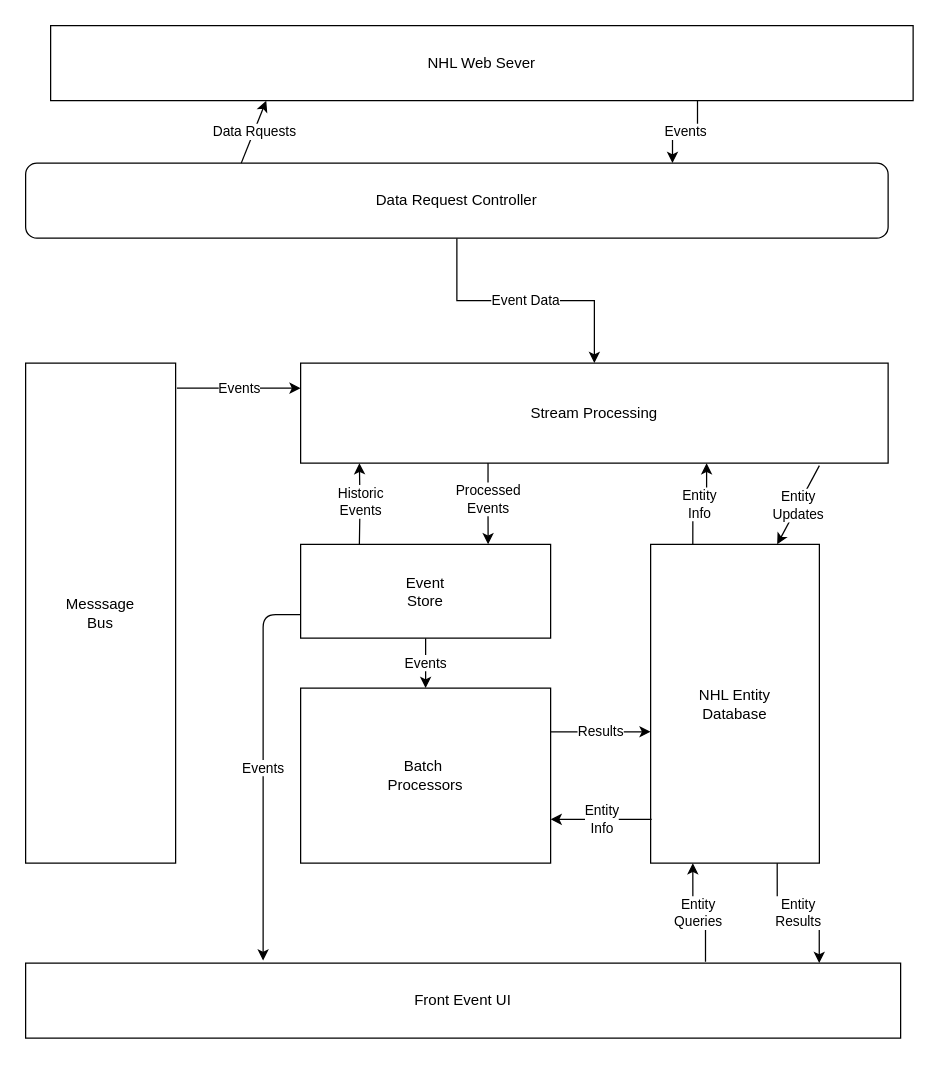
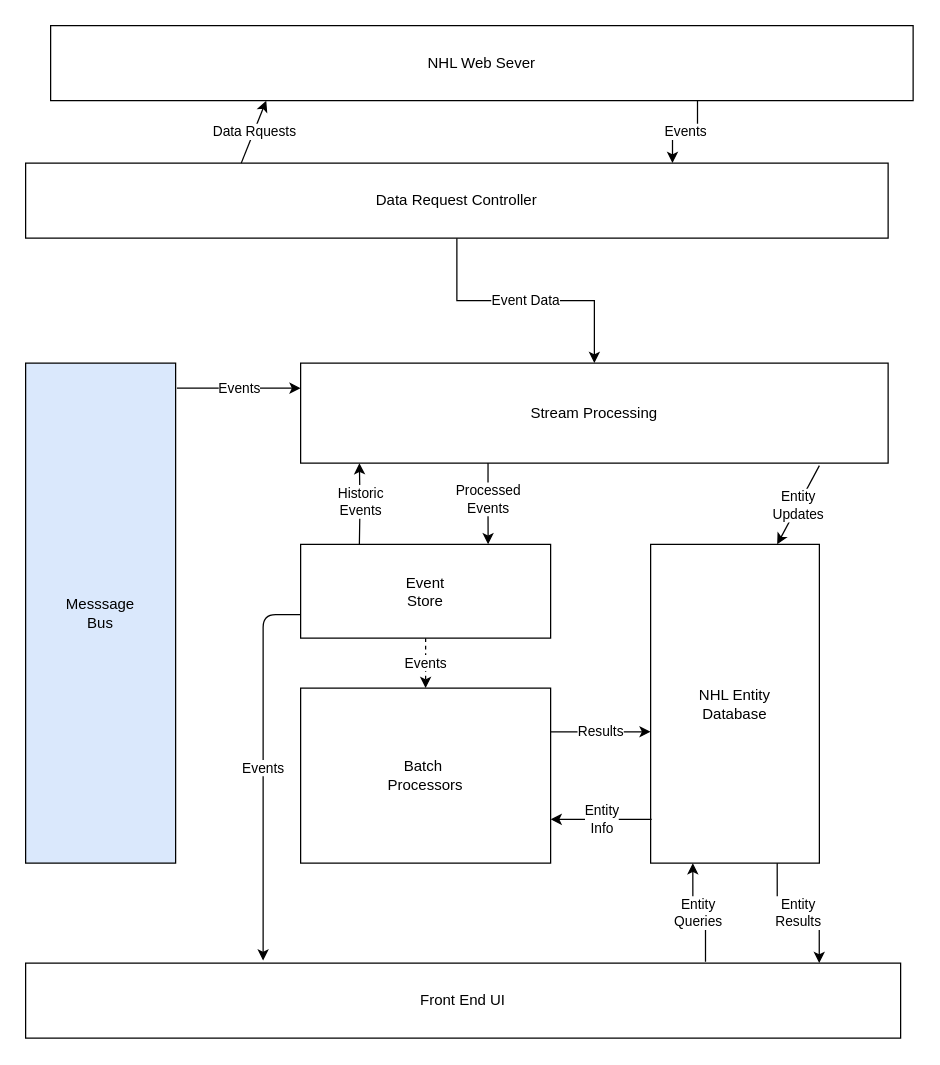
  <mxCell id="0" />
  <mxCell id="1" parent="0" />
  <mxCell id="2" value="Events" style="edgeStyle=orthogonalEdgeStyle;rounded=0;orthogonalLoop=1;jettySize=auto;html=1;exitX=0.75;exitY=1;exitDx=0;exitDy=0;entryX=0.75;entryY=0;entryDx=0;entryDy=0;" edge="1" parent="1" source="3" target="5"><mxGeometry relative="1" as="geometry" /></mxCell>
  <mxCell id="3" value="NHL Web Sever" style="rounded=0;whiteSpace=wrap;html=1;" vertex="1" parent="1"><mxGeometry x="40" y="20" width="690" height="60" as="geometry" /></mxCell>
  <mxCell id="4" value="Event Data" style="edgeStyle=orthogonalEdgeStyle;rounded=0;orthogonalLoop=1;jettySize=auto;html=1;" edge="1" parent="1" source="5" target="7"><mxGeometry relative="1" as="geometry" /></mxCell>
- <mxCell id="5" value="Data Request Controller" style="whiteSpace=wrap;html=1;rounded=1;" vertex="1" parent="1"><mxGeometry x="20" y="130" width="690" height="60" as="geometry" /></mxCell>
- <mxCell id="6" value="Messsage&lt;br&gt;Bus" style="rounded=0;whiteSpace=wrap;html=1;" vertex="1" parent="1"><mxGeometry x="20" y="290" width="120" height="400" as="geometry" /></mxCell>
+ <mxCell id="5" value="Data Request Controller" style="rounded=0;whiteSpace=wrap;html=1;" vertex="1" parent="1"><mxGeometry x="20" y="130" width="690" height="60" as="geometry" /></mxCell>
+ <mxCell id="6" value="Messsage&lt;br&gt;Bus" style="rounded=0;whiteSpace=wrap;html=1;fillColor=#dae8fc;" vertex="1" parent="1"><mxGeometry x="20" y="290" width="120" height="400" as="geometry" /></mxCell>
  <mxCell id="7" value="Stream Processing" style="rounded=0;whiteSpace=wrap;html=1;" vertex="1" parent="1"><mxGeometry x="240" y="290" width="470" height="80" as="geometry" /></mxCell>
- <mxCell id="8" value="Events" style="edgeStyle=orthogonalEdgeStyle;rounded=0;orthogonalLoop=1;jettySize=auto;html=1;exitX=0.5;exitY=1;exitDx=0;exitDy=0;entryX=0.5;entryY=0;entryDx=0;entryDy=0;" edge="1" parent="1" source="9" target="14"><mxGeometry relative="1" as="geometry" /></mxCell>
+ <mxCell id="8" value="Events" style="edgeStyle=orthogonalEdgeStyle;rounded=0;orthogonalLoop=1;jettySize=auto;html=1;exitX=0.5;exitY=1;exitDx=0;exitDy=0;entryX=0.5;entryY=0;entryDx=0;entryDy=0;dashed=1;" edge="1" parent="1" source="9" target="14"><mxGeometry relative="1" as="geometry" /></mxCell>
  <mxCell id="9" value="Event&lt;br&gt;Store" style="rounded=0;whiteSpace=wrap;html=1;" vertex="1" parent="1"><mxGeometry x="240" y="435" width="200" height="75" as="geometry" /></mxCell>
- <mxCell id="10" value="Entity&lt;br&gt;Info" style="edgeStyle=orthogonalEdgeStyle;rounded=0;orthogonalLoop=1;jettySize=auto;html=1;exitX=0.25;exitY=0;exitDx=0;exitDy=0;entryX=0.691;entryY=1;entryDx=0;entryDy=0;entryPerimeter=0;" edge="1" parent="1" source="12" target="7"><mxGeometry relative="1" as="geometry" /></mxCell>
  <mxCell id="11" value="Entity&lt;br&gt;Results" style="edgeStyle=orthogonalEdgeStyle;rounded=0;orthogonalLoop=1;jettySize=auto;html=1;exitX=0.75;exitY=1;exitDx=0;exitDy=0;entryX=0.907;entryY=0;entryDx=0;entryDy=0;entryPerimeter=0;" edge="1" parent="1" source="12" target="16"><mxGeometry relative="1" as="geometry" /></mxCell>
  <mxCell id="12" value="NHL Entity&lt;br&gt;Database" style="rounded=0;whiteSpace=wrap;html=1;" vertex="1" parent="1"><mxGeometry x="520" y="435" width="135" height="255" as="geometry" /></mxCell>
  <mxCell id="13" value="Results" style="edgeStyle=orthogonalEdgeStyle;rounded=0;orthogonalLoop=1;jettySize=auto;html=1;exitX=1;exitY=0.25;exitDx=0;exitDy=0;entryX=0;entryY=0.588;entryDx=0;entryDy=0;entryPerimeter=0;" edge="1" parent="1" source="14" target="12"><mxGeometry relative="1" as="geometry" /></mxCell>
  <mxCell id="14" value="Batch&amp;nbsp;&lt;br&gt;Processors" style="rounded=0;whiteSpace=wrap;html=1;" vertex="1" parent="1"><mxGeometry x="240" y="550" width="200" height="140" as="geometry" /></mxCell>
  <mxCell id="15" value="Entity&lt;br&gt;Queries" style="edgeStyle=orthogonalEdgeStyle;rounded=0;orthogonalLoop=1;jettySize=auto;html=1;exitX=0.777;exitY=-0.017;exitDx=0;exitDy=0;entryX=0.25;entryY=1;entryDx=0;entryDy=0;exitPerimeter=0;" edge="1" parent="1" source="16" target="12"><mxGeometry relative="1" as="geometry" /></mxCell>
- <mxCell id="16" value="Front Event UI" style="rounded=0;whiteSpace=wrap;html=1;" vertex="1" parent="1"><mxGeometry x="20" y="770" width="700" height="60" as="geometry" /></mxCell>
+ <mxCell id="16" value="Front End UI" style="rounded=0;whiteSpace=wrap;html=1;" vertex="1" parent="1"><mxGeometry x="20" y="770" width="700" height="60" as="geometry" /></mxCell>
  <mxCell id="17" value="" style="endArrow=classic;html=1;edgeStyle=orthogonalEdgeStyle;entryX=0.1;entryY=1;entryDx=0;entryDy=0;entryPerimeter=0;" edge="1" parent="1" target="7"><mxGeometry relative="1" as="geometry"><mxPoint x="287" y="435" as="sourcePoint" /><mxPoint x="400" y="460" as="targetPoint" /></mxGeometry></mxCell>
  <mxCell id="18" value="Historic&lt;br&gt;Events" style="edgeLabel;resizable=0;html=1;align=center;verticalAlign=middle;" connectable="0" vertex="1" parent="17"><mxGeometry relative="1" as="geometry"><mxPoint y="-2" as="offset" /></mxGeometry></mxCell>
  <mxCell id="19" value="" style="endArrow=classic;html=1;edgeStyle=orthogonalEdgeStyle;entryX=0.75;entryY=0;entryDx=0;entryDy=0;exitX=0.319;exitY=1;exitDx=0;exitDy=0;exitPerimeter=0;" edge="1" parent="1" source="7" target="9"><mxGeometry relative="1" as="geometry"><mxPoint x="480" y="400" as="sourcePoint" /><mxPoint x="390" y="430" as="targetPoint" /></mxGeometry></mxCell>
  <mxCell id="20" value="Processed&lt;br&gt;Events" style="edgeLabel;resizable=0;html=1;align=center;verticalAlign=middle;" connectable="0" vertex="1" parent="19"><mxGeometry relative="1" as="geometry"><mxPoint x="-0.98" y="-4" as="offset" /></mxGeometry></mxCell>
  <mxCell id="21" value="Events" style="endArrow=classic;html=1;entryX=0;entryY=0.25;entryDx=0;entryDy=0;" edge="1" parent="1" target="7"><mxGeometry width="50" height="50" relative="1" as="geometry"><mxPoint x="141" y="310" as="sourcePoint" /><mxPoint x="220" y="240" as="targetPoint" /></mxGeometry></mxCell>
  <mxCell id="22" value="Entity&lt;br&gt;Info" style="endArrow=classic;html=1;entryX=1;entryY=0.75;entryDx=0;entryDy=0;exitX=0.006;exitY=0.863;exitDx=0;exitDy=0;exitPerimeter=0;" edge="1" parent="1" source="12" target="14"><mxGeometry width="50" height="50" relative="1" as="geometry"><mxPoint x="500" y="670" as="sourcePoint" /><mxPoint x="470" y="690" as="targetPoint" /></mxGeometry></mxCell>
  <mxCell id="23" value="Entity&lt;br&gt;Updates" style="endArrow=classic;html=1;entryX=0.75;entryY=0;entryDx=0;entryDy=0;" edge="1" parent="1" target="12"><mxGeometry width="50" height="50" relative="1" as="geometry"><mxPoint x="655" y="372" as="sourcePoint" /><mxPoint x="770" y="380" as="targetPoint" /></mxGeometry></mxCell>
  <mxCell id="24" value="Events" style="endArrow=classic;html=1;edgeStyle=orthogonalEdgeStyle;exitX=0;exitY=0.75;exitDx=0;exitDy=0;" edge="1" parent="1" source="9"><mxGeometry width="50" height="50" relative="1" as="geometry"><mxPoint x="440" y="450" as="sourcePoint" /><mxPoint x="210" y="768" as="targetPoint" /><Array as="points"><mxPoint x="210" y="491" /><mxPoint x="210" y="768" /></Array></mxGeometry></mxCell>
  <mxCell id="25" value="Data Rquests" style="endArrow=classic;html=1;entryX=0.25;entryY=1;entryDx=0;entryDy=0;exitX=0.25;exitY=0;exitDx=0;exitDy=0;" edge="1" parent="1" source="5" target="3"><mxGeometry width="50" height="50" relative="1" as="geometry"><mxPoint x="70" y="280" as="sourcePoint" /><mxPoint x="120" y="230" as="targetPoint" /></mxGeometry></mxCell>
